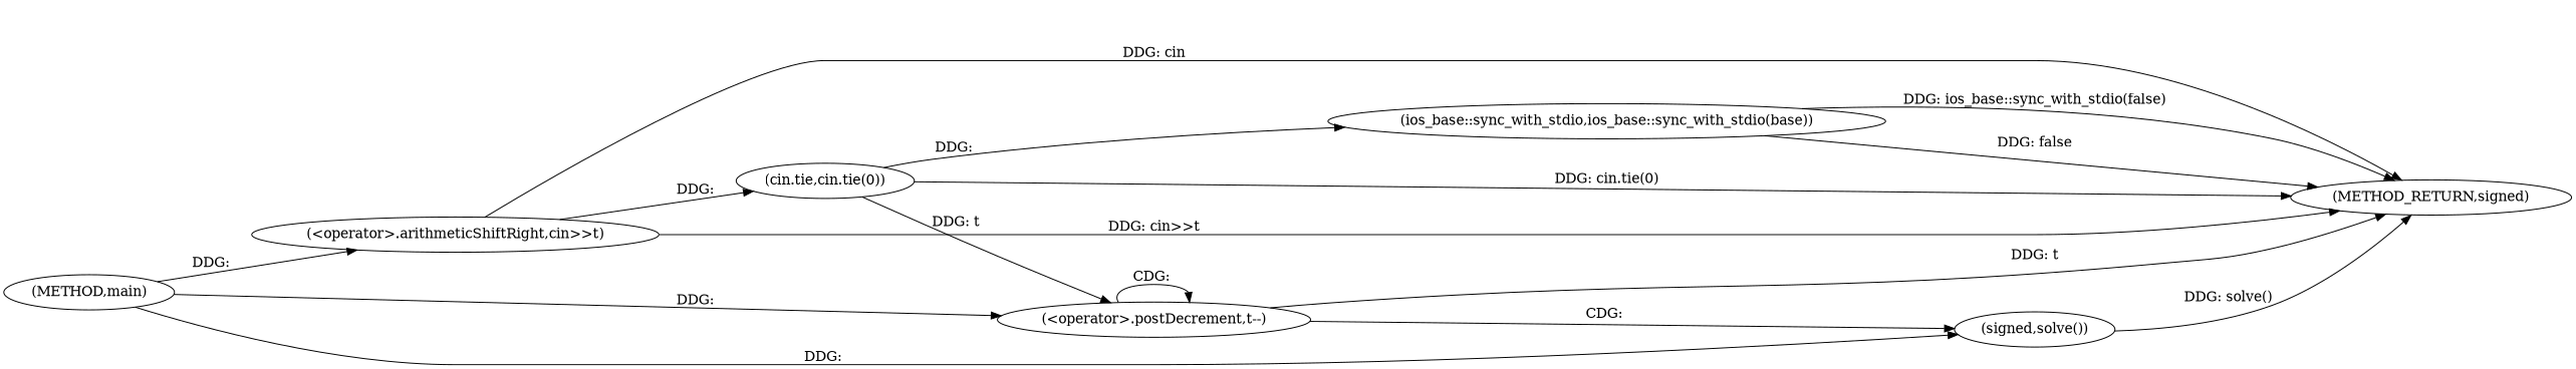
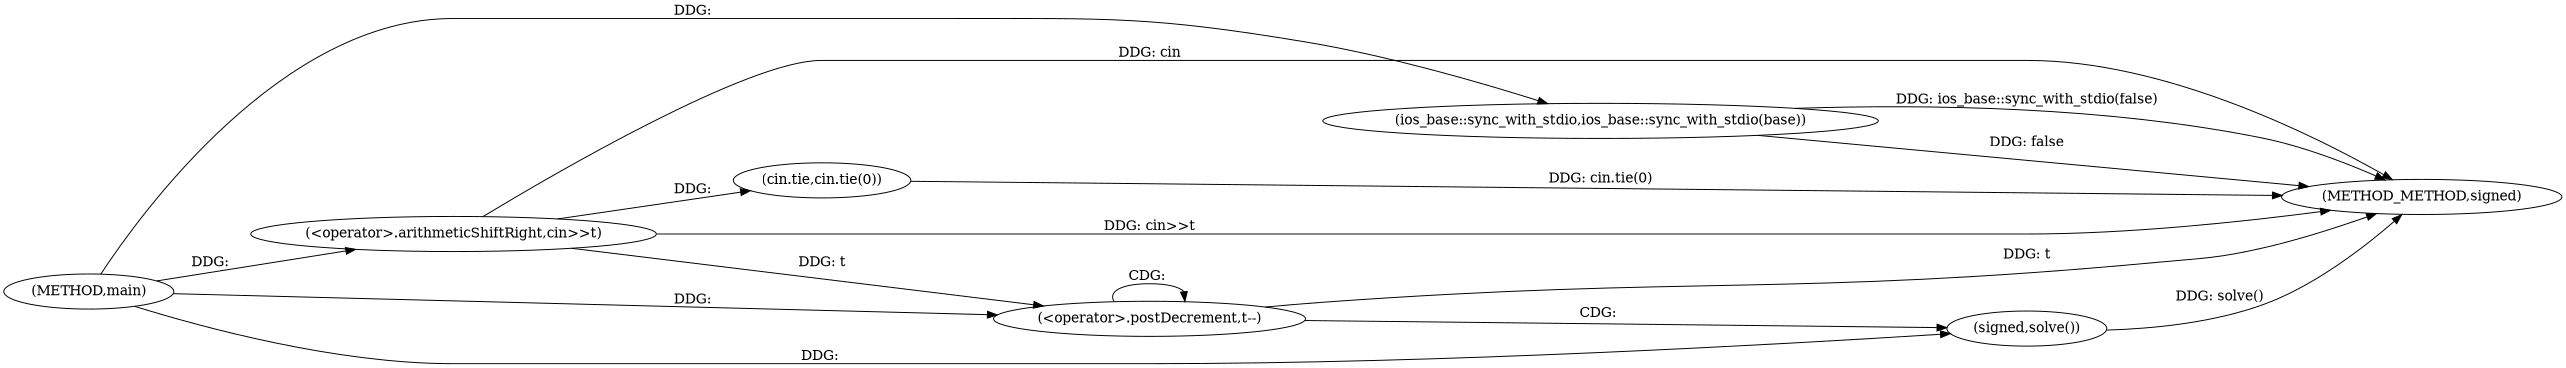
  digraph {
    rankdir=LR
    n1 [label="(METHOD,main)"]
    n2 [label="(ios_base::sync_with_stdio,ios_base::sync_with_stdio(base))"]
    n3 [label="(<operator>.arithmeticShiftRight,cin>>t)"]
    n4 [label="(<operator>.postDecrement,t--)"]
    n5 [label="(signed,solve())"]
-   n6 [label="(METHOD_RETURN,signed)"]
+   n6 [label="(METHOD_METHOD,signed)"]
    n7 [label="(cin.tie,cin.tie(0))"]
-   n7 -> n2 [label="DDG: "]
+   n1 -> n2 [label="DDG: "]
    n1 -> n3 [label="DDG: "]
    n1 -> n4 [label="DDG: "]
    n1 -> n5 [label="DDG: "]
    n2 -> n6 [label="DDG: ios_base::sync_with_stdio(false)"]
    n2 -> n6 [label="DDG: false"]
-   n7 -> n4 [label="DDG: t"]
+   n3 -> n4 [label="DDG: t"]
    n3 -> n6 [label="DDG: cin>>t"]
    n3 -> n6 [label="DDG: cin"]
    n3 -> n7 [label="DDG: "]
    n4 -> n4 [label="CDG: "]
    n4 -> n5 [label="CDG: "]
    n4 -> n6 [label="DDG: t"]
    n5 -> n6 [label="DDG: solve()"]
    n7 -> n6 [label="DDG: cin.tie(0)"]
  }
